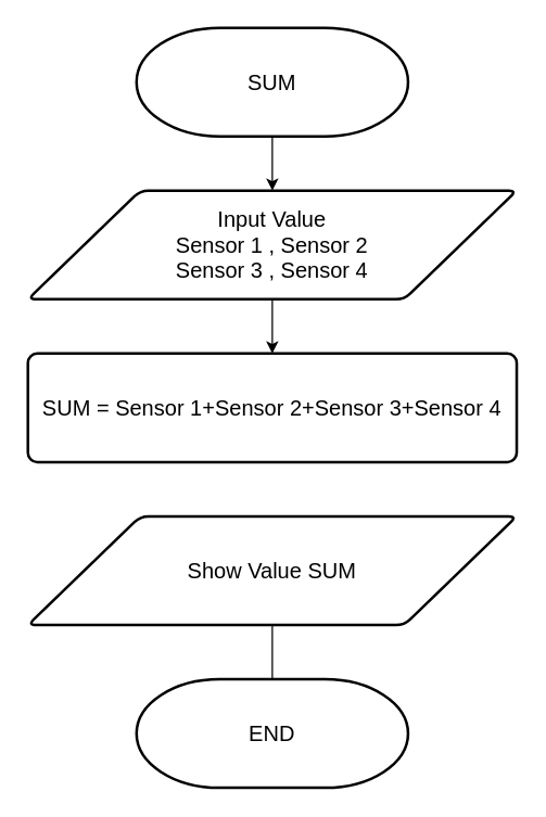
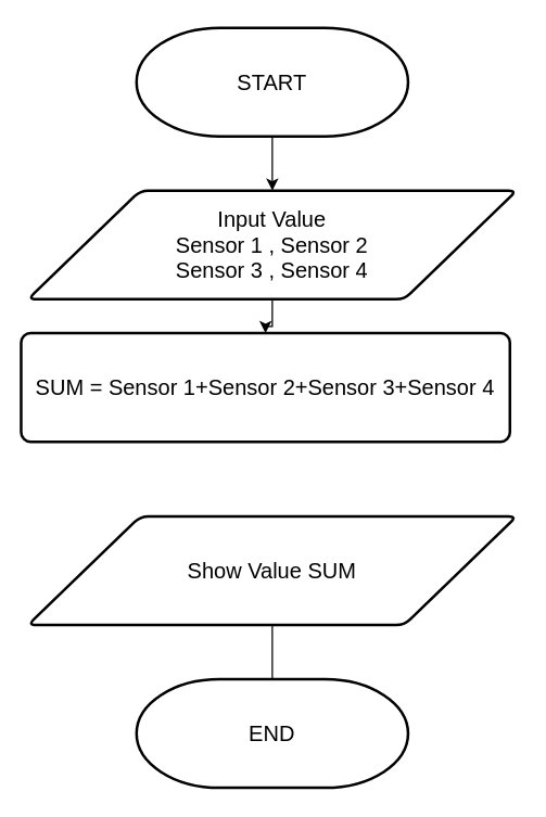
  <mxCell id="0" />
  <mxCell id="1" parent="0" />
  <mxCell id="2" style="edgeStyle=orthogonalEdgeStyle;rounded=0;orthogonalLoop=1;jettySize=auto;html=1;entryX=0.5;entryY=0;entryDx=0;entryDy=0;" edge="1" parent="1" source="3" target="5"><mxGeometry relative="1" as="geometry" /></mxCell>
- <mxCell id="3" value="&lt;font style=&quot;font-size: 16px;&quot; face=&quot;Helvetica&quot;&gt;SUM&lt;/font&gt;" style="strokeWidth=2;html=1;shape=mxgraph.flowchart.terminator;whiteSpace=wrap;" vertex="1" parent="1"><mxGeometry x="100" y="20" width="200" height="80" as="geometry" /></mxCell>
+ <mxCell id="3" value="&lt;font style=&quot;font-size: 16px;&quot; face=&quot;Helvetica&quot;&gt;START&lt;/font&gt;" style="strokeWidth=2;html=1;shape=mxgraph.flowchart.terminator;whiteSpace=wrap;" vertex="1" parent="1"><mxGeometry x="100" y="20" width="200" height="80" as="geometry" /></mxCell>
  <mxCell id="4" style="edgeStyle=orthogonalEdgeStyle;rounded=0;orthogonalLoop=1;jettySize=auto;html=1;entryX=0.5;entryY=0;entryDx=0;entryDy=0;" edge="1" parent="1" source="5" target="6"><mxGeometry relative="1" as="geometry" /></mxCell>
  <mxCell id="5" value="&lt;span style=&quot;font-size: 16px;&quot;&gt;Input Value&lt;/span&gt;&lt;div&gt;&lt;span style=&quot;font-size: 16px;&quot;&gt;Sensor 1 ,&amp;nbsp;&lt;/span&gt;&lt;span style=&quot;font-size: 16px; background-color: initial;&quot;&gt;Sensor 2&lt;/span&gt;&lt;/div&gt;&lt;div&gt;&lt;span style=&quot;background-color: initial; font-size: 16px;&quot;&gt;Sensor 3 ,&amp;nbsp;&lt;/span&gt;&lt;span style=&quot;background-color: initial; font-size: 16px;&quot;&gt;Sensor 4&lt;/span&gt;&lt;/div&gt;" style="shape=parallelogram;html=1;strokeWidth=2;perimeter=parallelogramPerimeter;whiteSpace=wrap;rounded=1;arcSize=12;size=0.23;" vertex="1" parent="1"><mxGeometry x="20" y="140" width="360" height="80" as="geometry" /></mxCell>
- <mxCell id="6" value="&lt;font style=&quot;font-size: 16px;&quot;&gt;SUM =&amp;nbsp;Sensor 1+Sensor 2+Sensor 3+Sensor 4&lt;/font&gt;" style="rounded=1;whiteSpace=wrap;html=1;absoluteArcSize=1;arcSize=14;strokeWidth=2;" vertex="1" parent="1"><mxGeometry x="20" y="260" width="360" height="80" as="geometry" /></mxCell>
+ <mxCell id="6" value="&lt;font style=&quot;font-size: 16px;&quot;&gt;SUM =&amp;nbsp;Sensor 1+Sensor 2+Sensor 3+Sensor 4&lt;/font&gt;" style="rounded=1;whiteSpace=wrap;html=1;absoluteArcSize=1;arcSize=14;strokeWidth=2;" vertex="1" parent="1"><mxGeometry x="15" y="245" width="360" height="80" as="geometry" /></mxCell>
  <mxCell id="7" value="&lt;span style=&quot;font-size: 16px;&quot;&gt;Show Value SUM&lt;/span&gt;" style="shape=parallelogram;html=1;strokeWidth=2;perimeter=parallelogramPerimeter;whiteSpace=wrap;rounded=1;arcSize=12;size=0.23;" vertex="1" parent="1"><mxGeometry x="20" y="380" width="360" height="80" as="geometry" /></mxCell>
  <mxCell id="8" value="&lt;font style=&quot;font-size: 16px;&quot; face=&quot;Helvetica&quot;&gt;END&lt;/font&gt;" style="strokeWidth=2;html=1;shape=mxgraph.flowchart.terminator;whiteSpace=wrap;" vertex="1" parent="1"><mxGeometry x="100" y="500" width="200" height="80" as="geometry" /></mxCell>
  <mxCell id="9" style="edgeStyle=orthogonalEdgeStyle;rounded=0;orthogonalLoop=1;jettySize=auto;html=1;entryX=0.5;entryY=0;entryDx=0;entryDy=0;entryPerimeter=0;endArrow=none;" edge="1" parent="1" source="7" target="8"><mxGeometry relative="1" as="geometry" /></mxCell>
